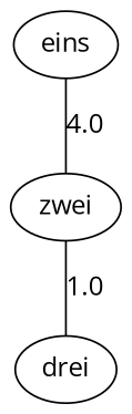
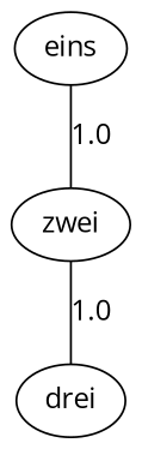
  graph {
    fontname="Open Sans"
    node [fontname="Open Sans"]
    edge [fontname="Open Sans"]
    n1 [label=eins]
    n2 [label=zwei]
    n3 [label=drei]
-   n1 -- n2 [label=4.0]
+   n1 -- n2 [label=1.0]
    n2 -- n3 [label=1.0]
  }
